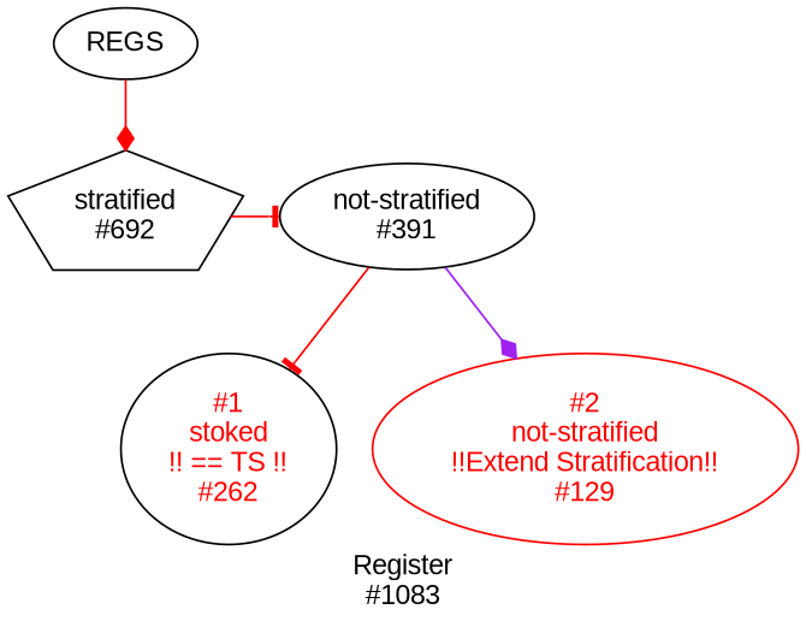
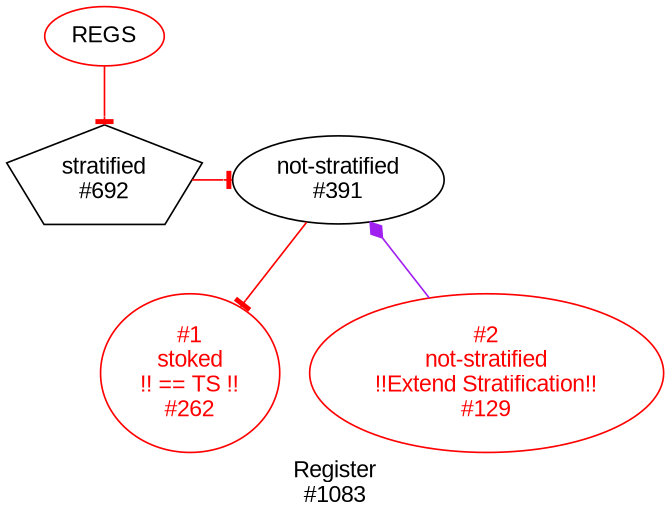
  digraph {
    color=cadetblue1
    fontname="Liberation Sans"
    label="Register\n#1083"
    style=filled
    node [fontname="Liberation Sans"]
    edge [arrowhead=tee color=red fontname="Liberation Sans"]
    n1 [label="stratified\n#692" shape=polygon sides=5]
    n2 [label="not-stratified\n#391"]
-   n3 [color=black fontcolor=red label="#1\nstoked\n!! == TS !!\n#262"]
+   n3 [color=red fontcolor=red label="#1\nstoked\n!! == TS !!\n#262"]
    n4 [color=red fontcolor=red label="#2\nnot-stratified\n!!Extend Stratification!!\n#129"]
-   REGS
+   REGS [color=red]
    subgraph sub_1 {
      rank=same
      n1
      n2
    }
    subgraph sub_2 {
      rank=same
      n3
      n4
    }
    n1 -> n2
    n2 -> n3
-   n2 -> n4 [arrowhead=diamond color=purple]
-   REGS -> n1 [arrowhead=diamond]
+   n4 -> n2 [arrowhead=diamond color=purple]
+   REGS -> n1
  }
